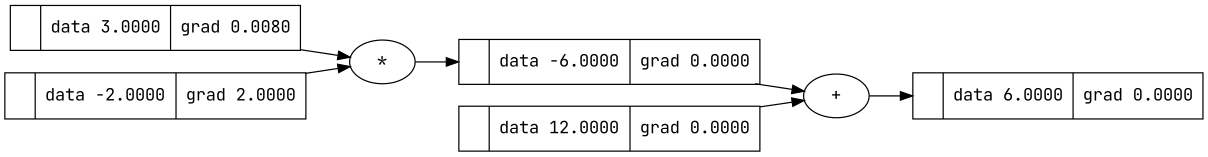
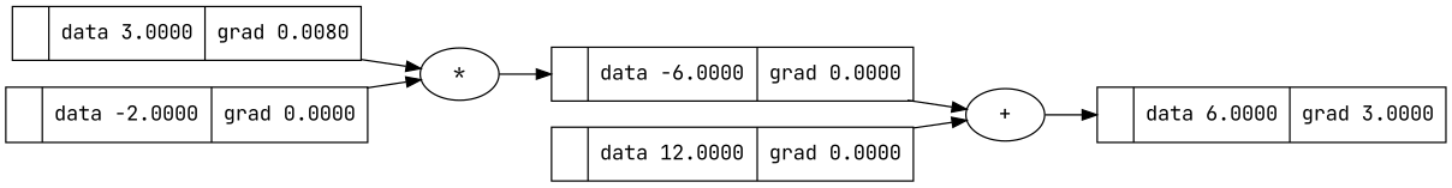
  digraph {
    fontname="JetBrains Mono"
    rankdir=LR
    node [fontname="JetBrains Mono" shape=record]
    edge [fontname="JetBrains Mono"]
    n1 [label="{  | data 3.0000 | grad 0.0080 }"]
    n2 [label="*" shape=""]
    n3 [label="{  | data -6.0000 | grad 0.0000 }"]
-   n4 [label="{  | data 6.0000 | grad 0.0000 }"]
+   n4 [label="{  | data 6.0000 | grad 3.0000 }"]
    n5 [label="+" shape=""]
    n6 [label="{  | data 12.0000 | grad 0.0000 }"]
-   n7 [label="{  | data -2.0000 | grad 2.0000 }"]
+   n7 [label="{  | data -2.0000 | grad 0.0000 }"]
    n1 -> n2
    n2 -> n3
    n3 -> n5
    n5 -> n4
    n6 -> n5
    n7 -> n2
  }
